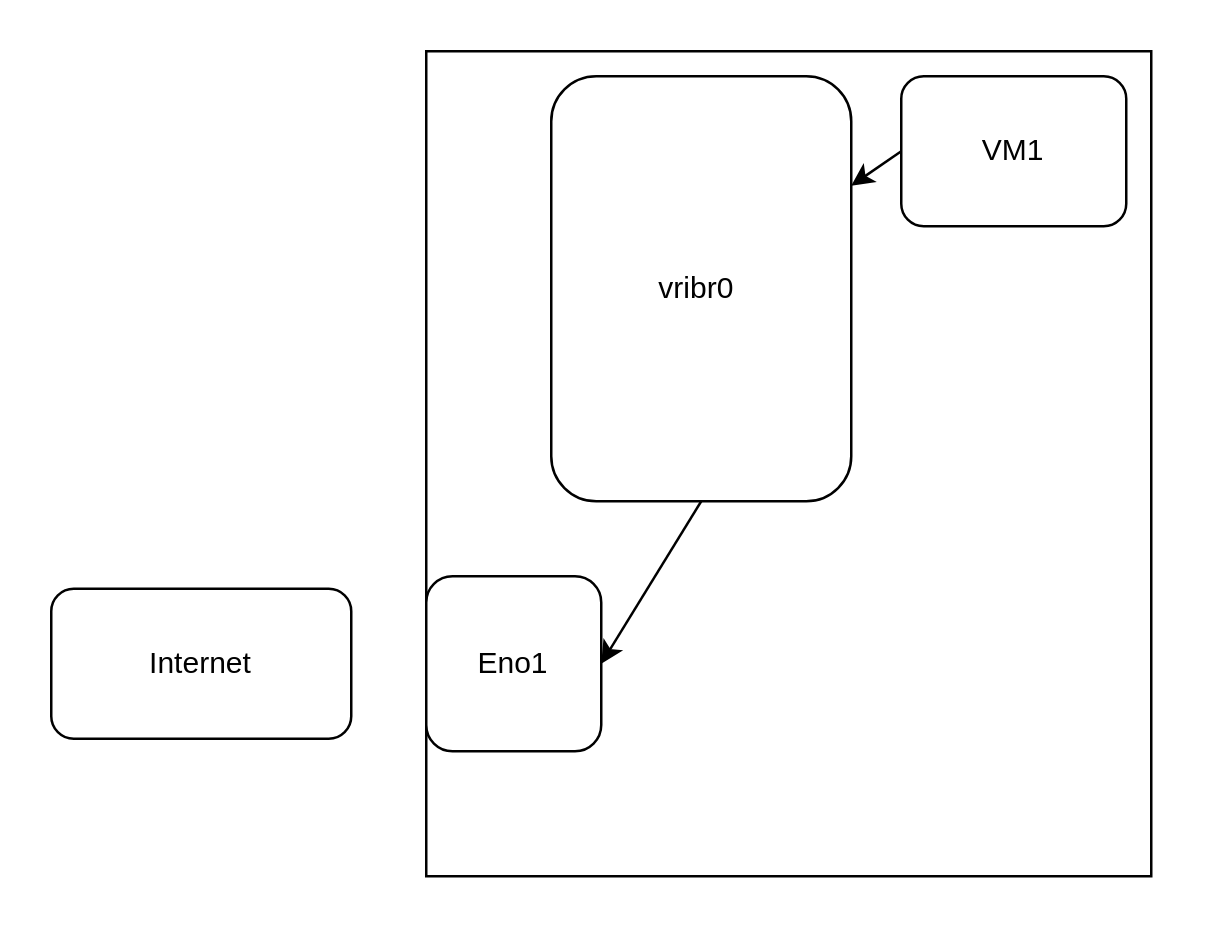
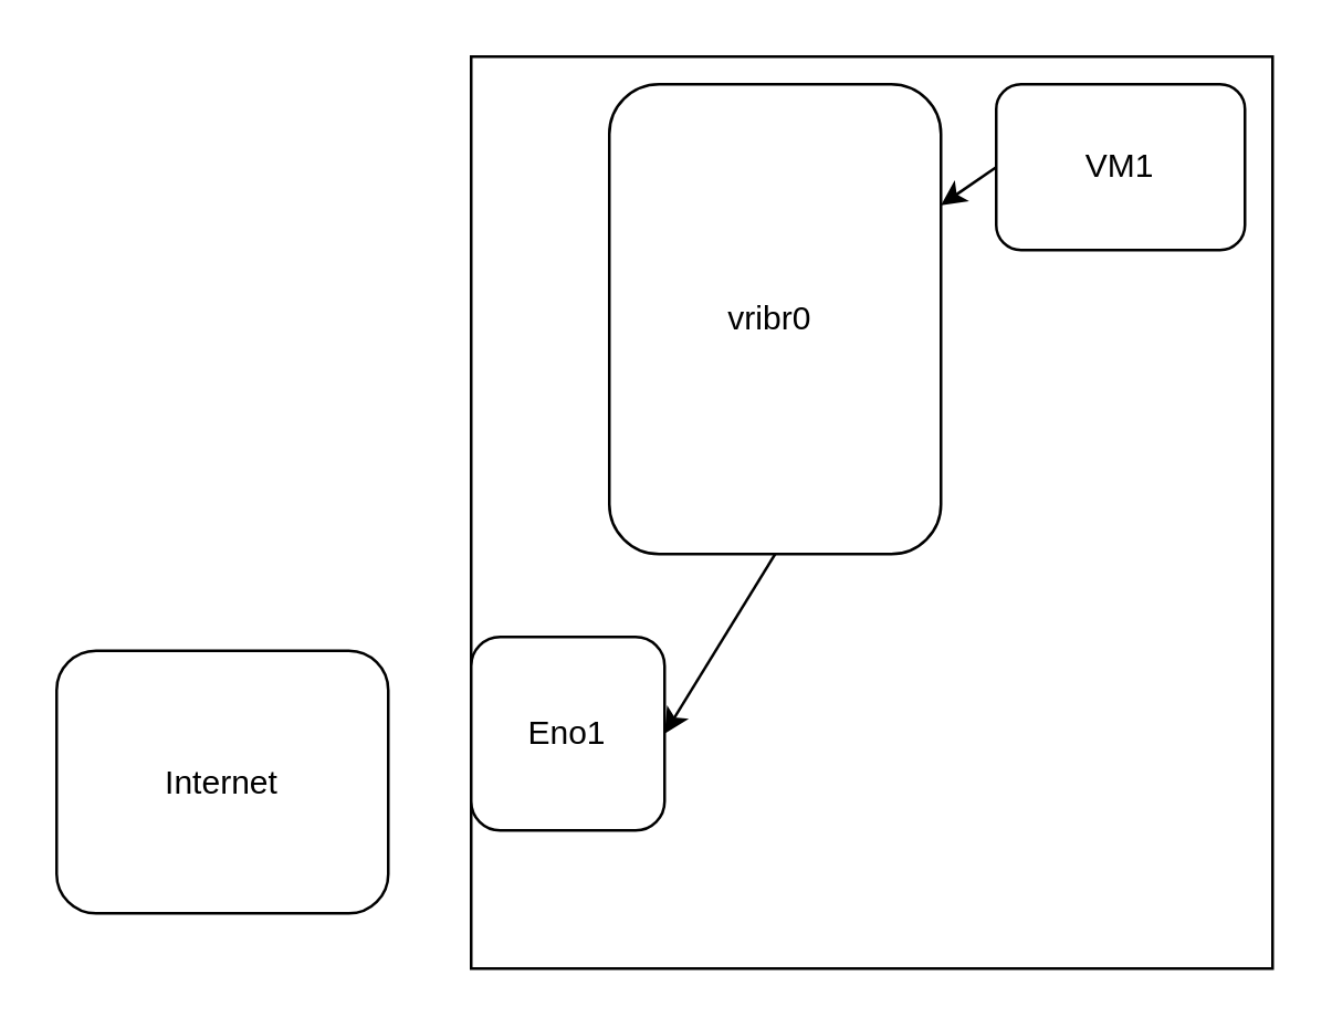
  <mxCell id="0" />
  <mxCell id="1" parent="0" />
  <mxCell id="2" value="" style="rounded=0;whiteSpace=wrap;html=1;" vertex="1" parent="1"><mxGeometry x="170" y="20" width="290" height="330" as="geometry" /></mxCell>
  <mxCell id="3" style="edgeStyle=none;html=1;exitX=0.5;exitY=1;exitDx=0;exitDy=0;entryX=1;entryY=0.5;entryDx=0;entryDy=0;" edge="1" parent="1" source="4" target="7"><mxGeometry relative="1" as="geometry" /></mxCell>
  <mxCell id="4" value="vribr0&amp;nbsp;" style="rounded=1;whiteSpace=wrap;html=1;" vertex="1" parent="1"><mxGeometry x="220" y="30" width="120" height="170" as="geometry" /></mxCell>
  <mxCell id="5" style="edgeStyle=none;html=1;exitX=0;exitY=0.5;exitDx=0;exitDy=0;" edge="1" parent="1" source="6" target="4"><mxGeometry relative="1" as="geometry" /></mxCell>
  <mxCell id="6" value="VM1" style="rounded=1;whiteSpace=wrap;html=1;" vertex="1" parent="1"><mxGeometry x="360" y="30" width="90" height="60" as="geometry" /></mxCell>
  <mxCell id="7" value="Eno1" style="rounded=1;whiteSpace=wrap;html=1;" vertex="1" parent="1"><mxGeometry x="170" y="230" width="70" height="70" as="geometry" /></mxCell>
- <mxCell id="8" value="Internet" style="rounded=1;whiteSpace=wrap;html=1;" vertex="1" parent="1"><mxGeometry x="20" y="235" width="120" height="60" as="geometry" /></mxCell>
+ <mxCell id="8" value="Internet" style="rounded=1;whiteSpace=wrap;html=1;" vertex="1" parent="1"><mxGeometry x="20" y="235" width="120" height="95" as="geometry" /></mxCell>
